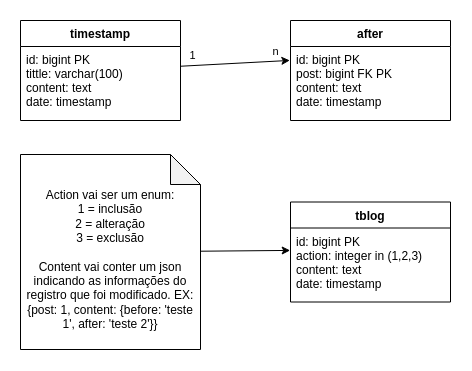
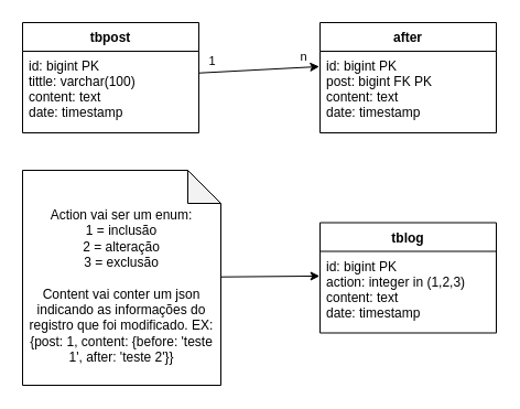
  <mxCell id="0" />
  <mxCell id="1" parent="0" />
  <mxCell id="2" style="edgeStyle=none;html=1;entryX=-0.004;entryY=0.188;entryDx=0;entryDy=0;entryPerimeter=0;" parent="1" source="5" target="8" edge="1"><mxGeometry relative="1" as="geometry" /></mxCell>
  <mxCell id="3" value="1" style="edgeLabel;html=1;align=center;verticalAlign=middle;resizable=0;points=[];" parent="2" vertex="1" connectable="0"><mxGeometry x="-0.774" relative="1" as="geometry"><mxPoint y="-11" as="offset" /></mxGeometry></mxCell>
  <mxCell id="4" value="n" style="edgeLabel;html=1;align=center;verticalAlign=middle;resizable=0;points=[];" parent="2" vertex="1" connectable="0"><mxGeometry x="0.739" y="-1" relative="1" as="geometry"><mxPoint y="-11" as="offset" /></mxGeometry></mxCell>
- <mxCell id="5" value="timestamp" style="swimlane;fontStyle=1;align=center;verticalAlign=top;childLayout=stackLayout;horizontal=1;startSize=26;horizontalStack=0;resizeParent=1;resizeParentMax=0;resizeLast=0;collapsible=1;marginBottom=0;" parent="1" vertex="1"><mxGeometry x="20" y="20" width="160" height="100" as="geometry" /></mxCell>
+ <mxCell id="5" value="tbpost" style="swimlane;fontStyle=1;align=center;verticalAlign=top;childLayout=stackLayout;horizontal=1;startSize=26;horizontalStack=0;resizeParent=1;resizeParentMax=0;resizeLast=0;collapsible=1;marginBottom=0;" parent="1" vertex="1"><mxGeometry x="20" y="20" width="160" height="100" as="geometry" /></mxCell>
  <mxCell id="6" value="id: bigint PK&#10;tittle: varchar(100)&#10;content: text&#10;date: timestamp" style="text;strokeColor=none;fillColor=none;align=left;verticalAlign=top;spacingLeft=4;spacingRight=4;overflow=hidden;rotatable=0;points=[[0,0.5],[1,0.5]];portConstraint=eastwest;" parent="5" vertex="1"><mxGeometry y="26" width="160" height="74" as="geometry" /></mxCell>
  <mxCell id="7" value="after" style="swimlane;fontStyle=1;align=center;verticalAlign=top;childLayout=stackLayout;horizontal=1;startSize=26;horizontalStack=0;resizeParent=1;resizeParentMax=0;resizeLast=0;collapsible=1;marginBottom=0;" parent="1" vertex="1"><mxGeometry x="290" y="20" width="160" height="100" as="geometry" /></mxCell>
  <mxCell id="8" value="id: bigint PK&#10;post: bigint FK PK&#10;content: text&#10;date: timestamp" style="text;strokeColor=none;fillColor=none;align=left;verticalAlign=top;spacingLeft=4;spacingRight=4;overflow=hidden;rotatable=0;points=[[0,0.5],[1,0.5]];portConstraint=eastwest;" parent="7" vertex="1"><mxGeometry y="26" width="160" height="74" as="geometry" /></mxCell>
  <mxCell id="9" value="tblog" style="swimlane;fontStyle=1;align=center;verticalAlign=top;childLayout=stackLayout;horizontal=1;startSize=26;horizontalStack=0;resizeParent=1;resizeParentMax=0;resizeLast=0;collapsible=1;marginBottom=0;" parent="1" vertex="1"><mxGeometry x="290" y="201.5" width="160" height="100" as="geometry" /></mxCell>
  <mxCell id="10" value="id: bigint PK&#10;action: integer in (1,2,3)&#10;content: text&#10;date: timestamp" style="text;strokeColor=none;fillColor=none;align=left;verticalAlign=top;spacingLeft=4;spacingRight=4;overflow=hidden;rotatable=0;points=[[0,0.5],[1,0.5]];portConstraint=eastwest;" parent="9" vertex="1"><mxGeometry y="26" width="160" height="74" as="geometry" /></mxCell>
  <mxCell id="11" style="edgeStyle=none;html=1;entryX=-0.002;entryY=0.303;entryDx=0;entryDy=0;entryPerimeter=0;" parent="1" source="12" target="10" edge="1"><mxGeometry relative="1" as="geometry" /></mxCell>
  <mxCell id="12" value="&lt;br&gt;Action vai ser um enum:&lt;br&gt;1 = inclusão&lt;br&gt;2 = alteração&lt;br&gt;3 = exclusão&lt;br&gt;&lt;br&gt;Content vai conter um json indicando as informações do registro que foi modificado. EX: {post: 1, content: {before: 'teste 1', after: 'teste 2'}}" style="shape=note;whiteSpace=wrap;html=1;backgroundOutline=1;darkOpacity=0.05;" parent="1" vertex="1"><mxGeometry x="20" y="154" width="180" height="195" as="geometry" /></mxCell>
